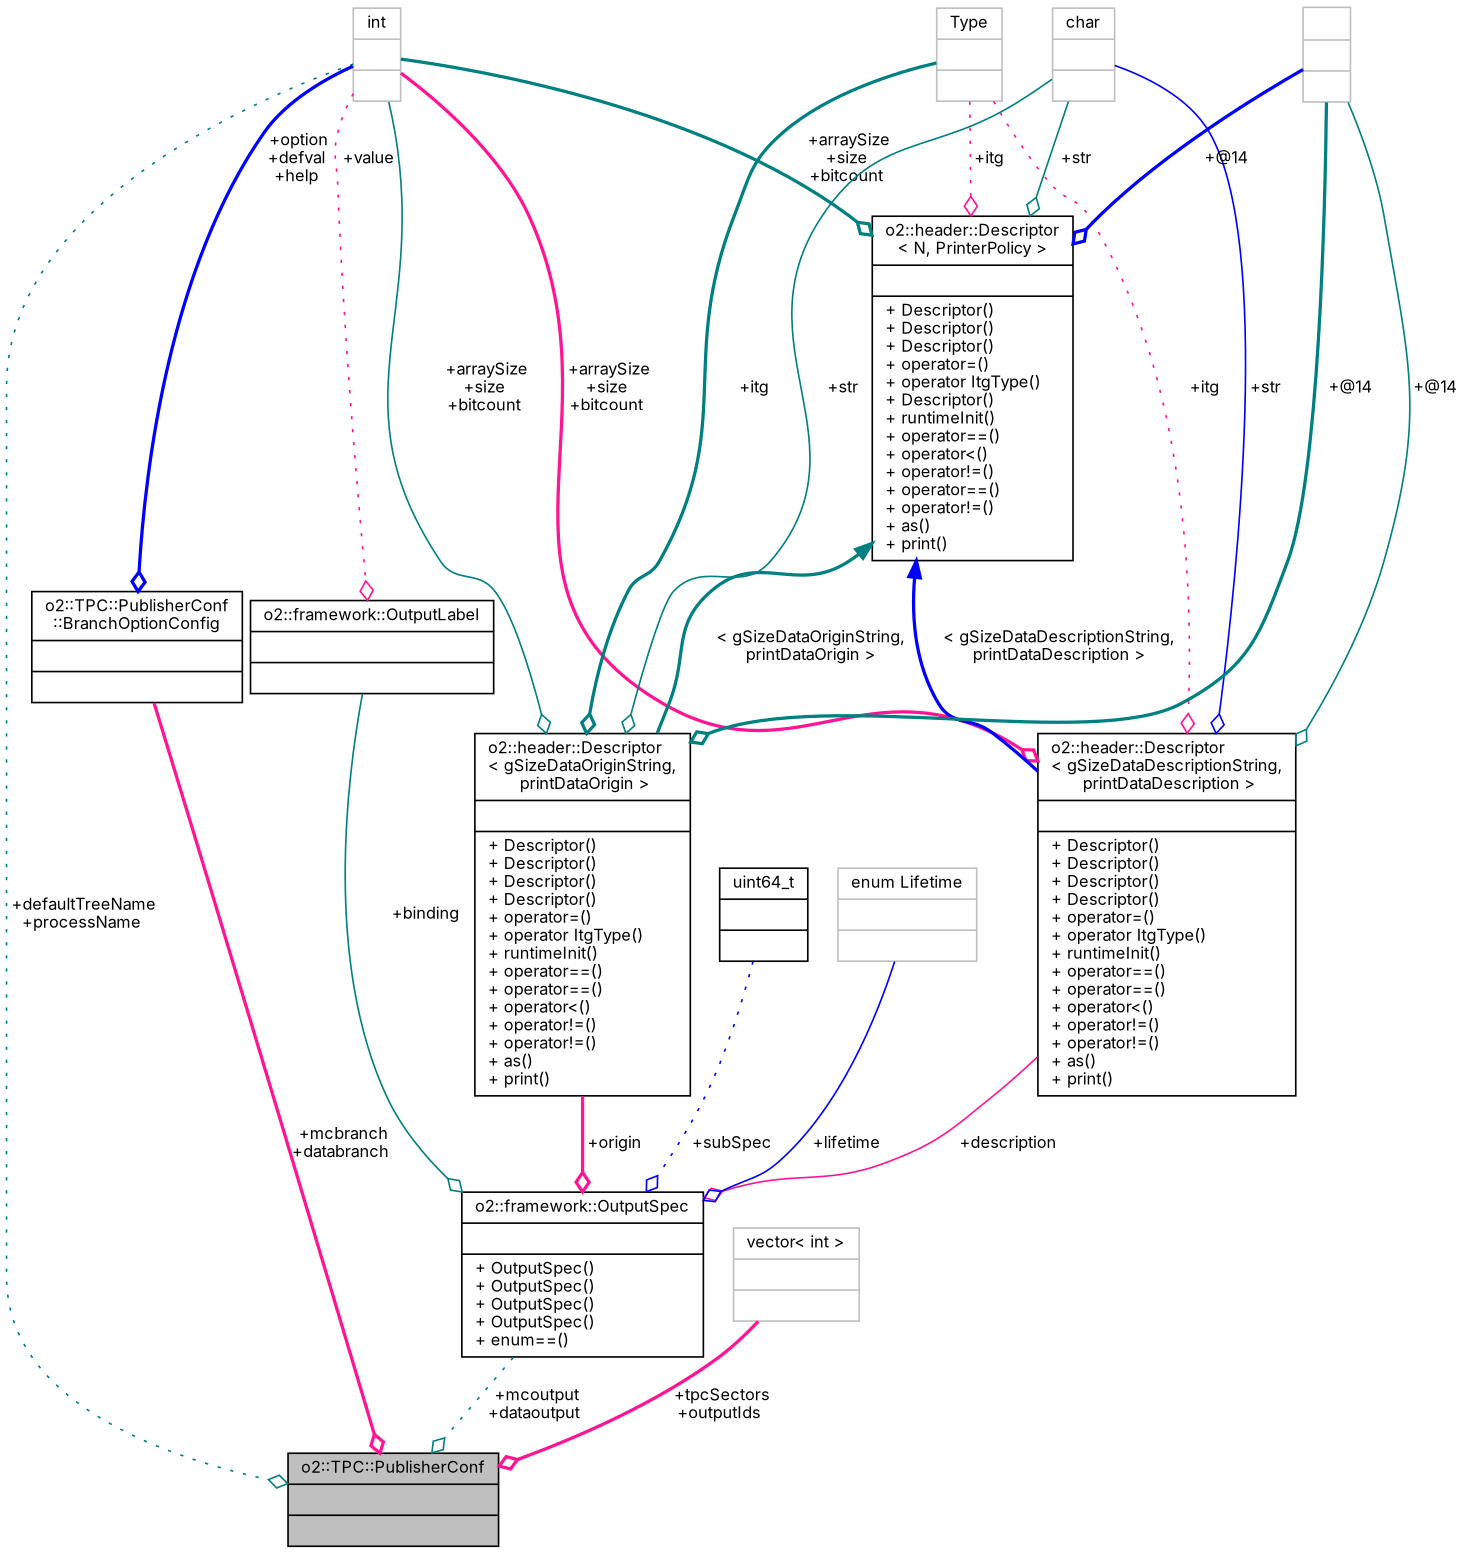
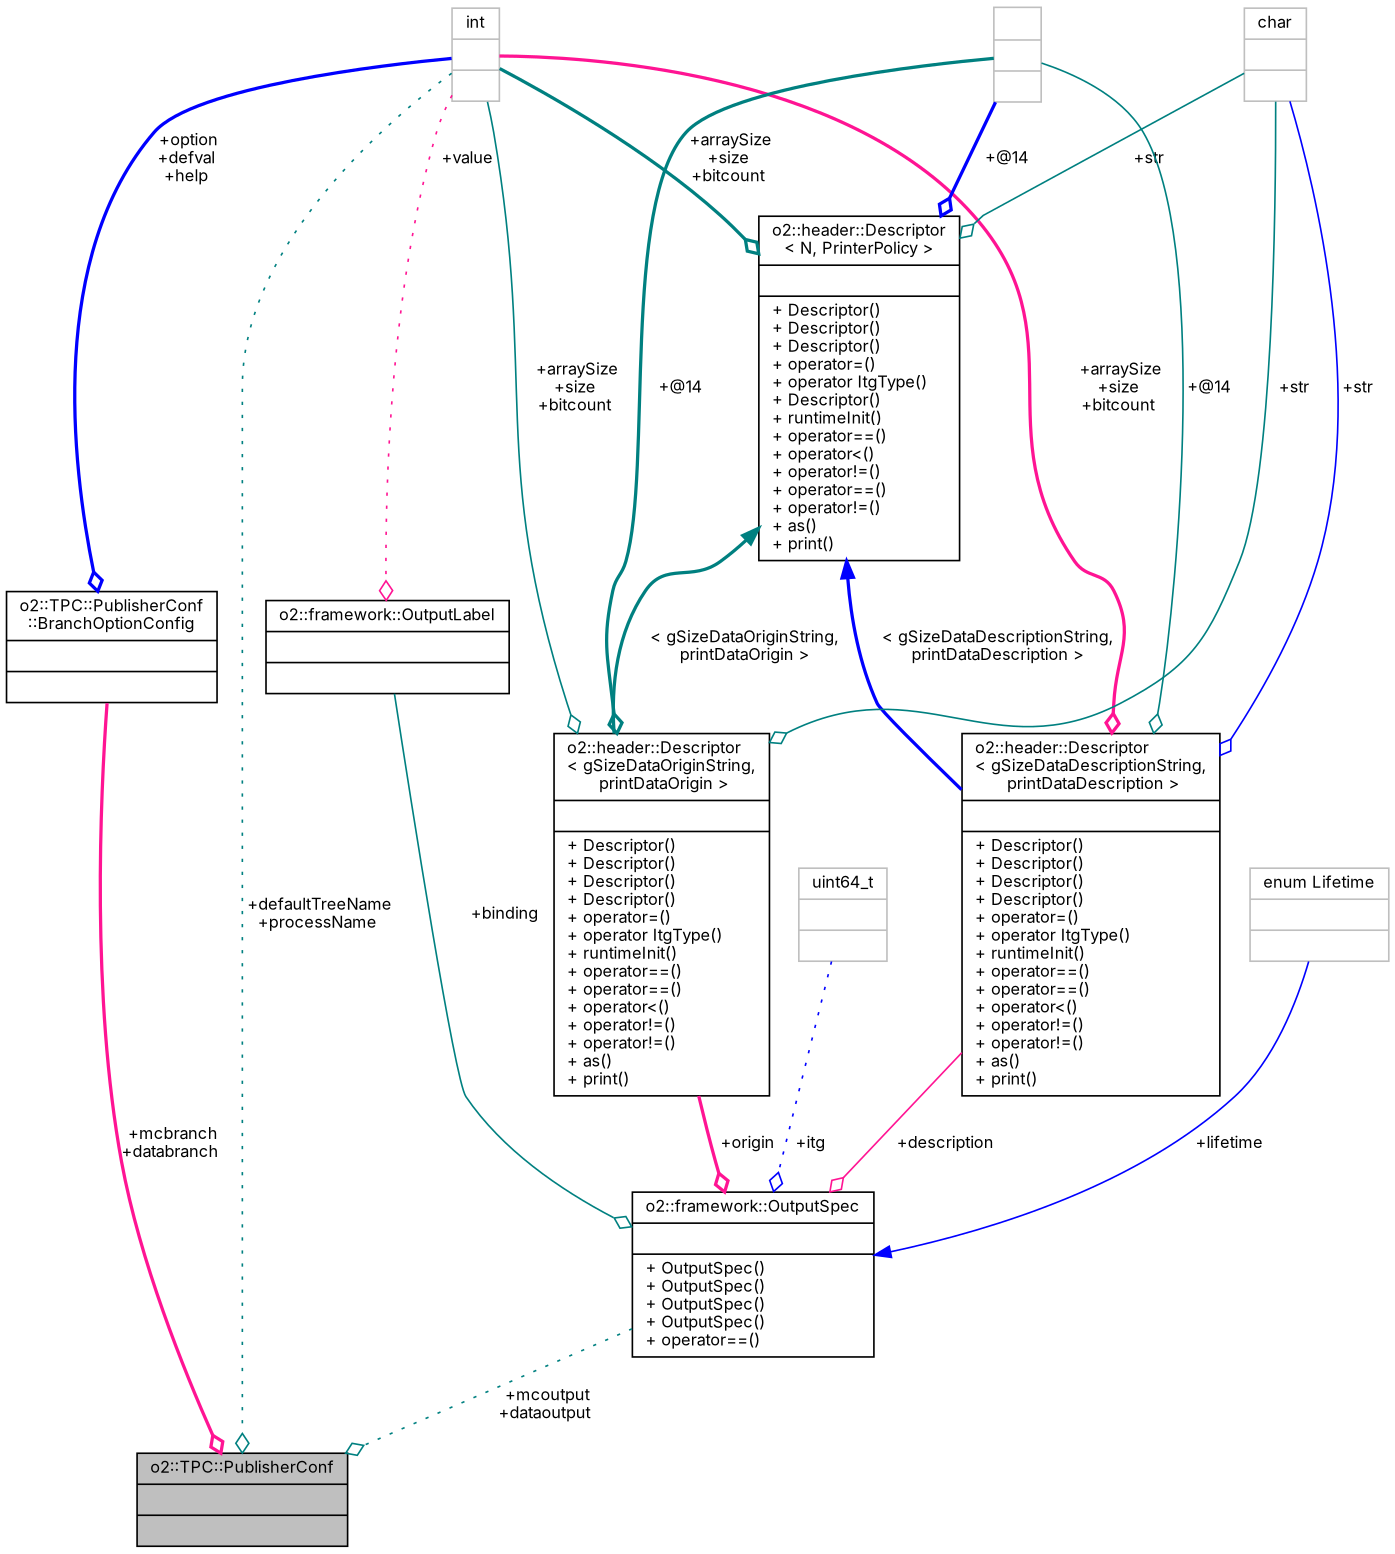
  digraph {
    fontname=Inter
    node [color=black fontname=Inter fontsize=10 shape=record]
    edge [arrowhead=odiamond color=teal fontname=Inter fontsize=10 labelfontname=Helvetica labelfontsize=10 style=bold]
    n1 [fillcolor=grey75 fontcolor=black height=0.2 label="{o2::TPC::PublisherConf\n||}" style=filled width=0.4]
    n2 [height=0.2 label="{o2::TPC::PublisherConf\l::BranchOptionConfig\n||}" width=0.4]
    n3 [color=grey75 height=0.2 label="{int\n||}" width=0.4]
    n4 [height=0.2 label="{o2::header::Descriptor\l\< gSizeDataOriginString,\l printDataOrigin \>\n||+ Descriptor()\l+ Descriptor()\l+ Descriptor()\l+ Descriptor()\l+ operator=()\l+ operator ItgType()\l+ runtimeInit()\l+ operator==()\l+ operator==()\l+ operator\<()\l+ operator!=()\l+ operator!=()\l+ as()\l+ print()\l}" width=0.4]
    n5 [height=0.2 label="{o2::header::Descriptor\l\< N, PrinterPolicy \>\n||+ Descriptor()\l+ Descriptor()\l+ Descriptor()\l+ operator=()\l+ operator ItgType()\l+ Descriptor()\l+ runtimeInit()\l+ operator==()\l+ operator\<()\l+ operator!=()\l+ operator==()\l+ operator!=()\l+ as()\l+ print()\l}" width=0.4]
    n6 [height=0.2 label="{o2::header::Descriptor\l\< gSizeDataDescriptionString,\l printDataDescription \>\n||+ Descriptor()\l+ Descriptor()\l+ Descriptor()\l+ Descriptor()\l+ operator=()\l+ operator ItgType()\l+ runtimeInit()\l+ operator==()\l+ operator==()\l+ operator\<()\l+ operator!=()\l+ operator!=()\l+ as()\l+ print()\l}" width=0.4]
    n7 [height=0.2 label="{o2::framework::OutputLabel\n||}" width=0.4]
-   n8 [height=0.2 label="{o2::framework::OutputSpec\n||+ OutputSpec()\l+ OutputSpec()\l+ OutputSpec()\l+ OutputSpec()\l+ enum==()\l}" width=0.4]
-   n9 [color=grey75 height=0.2 label="{vector\< int \>\n||}" width=0.4]
-   n10 [height=0.2 label="{uint64_t\n||}" width=0.4]
-   n11 [color=grey75 height=0.2 label="{Type\n||}" width=0.4]
+   n8 [height=0.2 label="{o2::framework::OutputSpec\n||+ OutputSpec()\l+ OutputSpec()\l+ OutputSpec()\l+ OutputSpec()\l+ operator==()\l}" width=0.4]
+   n10 [color=grey75 height=0.2 label="{uint64_t\n||}" width=0.4]
    n12 [color=grey75 height=0.2 label="{char\n||}" width=0.4]
    n13 [color=grey75 height=0.2 label="{\n||}" width=0.4]
    n14 [color=grey75 height=0.2 label="{enum Lifetime\n||}" width=0.4]
    n2 -> n1 [color=deeppink label=" +mcbranch\n+databranch"]
    n3 -> n1 [label=" +defaultTreeName\n+processName" style=dotted]
    n3 -> n2 [color=blue label=" +option\n+defval\n+help"]
    n3 -> n4 [label=" +arraySize\n+size\n+bitcount" style=solid]
    n3 -> n5 [label=" +arraySize\n+size\n+bitcount"]
    n3 -> n6 [color=deeppink label=" +arraySize\n+size\n+bitcount"]
    n3 -> n7 [color=deeppink label=" +value" style=dotted]
    n4 -> n8 [color=deeppink label=" +origin"]
    n5 -> n4 [dir=back label=" \< gSizeDataOriginString,\l printDataOrigin \>" arrowhead=""]
    n5 -> n6 [color=blue dir=back label=" \< gSizeDataDescriptionString,\l printDataDescription \>" arrowhead=""]
    n6 -> n8 [color=deeppink label=" +description" style=solid]
    n7 -> n8 [label=" +binding" style=solid]
    n8 -> n1 [label=" +mcoutput\n+dataoutput" style=dotted]
-   n9 -> n1 [color=deeppink label=" +tpcSectors\n+outputIds"]
-   n10 -> n8 [color=blue label=" +subSpec" style=dotted]
-   n11 -> n4 [label=" +itg"]
-   n11 -> n5 [color=deeppink label=" +itg" style=dotted]
-   n11 -> n6 [color=deeppink label=" +itg" style=dotted]
+   n10 -> n8 [color=blue label=" +itg" style=dotted]
    n12 -> n4 [label=" +str" style=solid]
    n12 -> n5 [label=" +str" style=solid]
    n12 -> n6 [color=blue label=" +str" style=solid]
    n13 -> n4 [label=" +@14"]
    n13 -> n5 [color=blue label=" +@14"]
    n13 -> n6 [label=" +@14" style=solid]
-   n14 -> n8 [color=blue label=" +lifetime" style=solid]
+   n14 -> n8 [arrowhead=normal color=blue label=" +lifetime" style=solid]
  }
